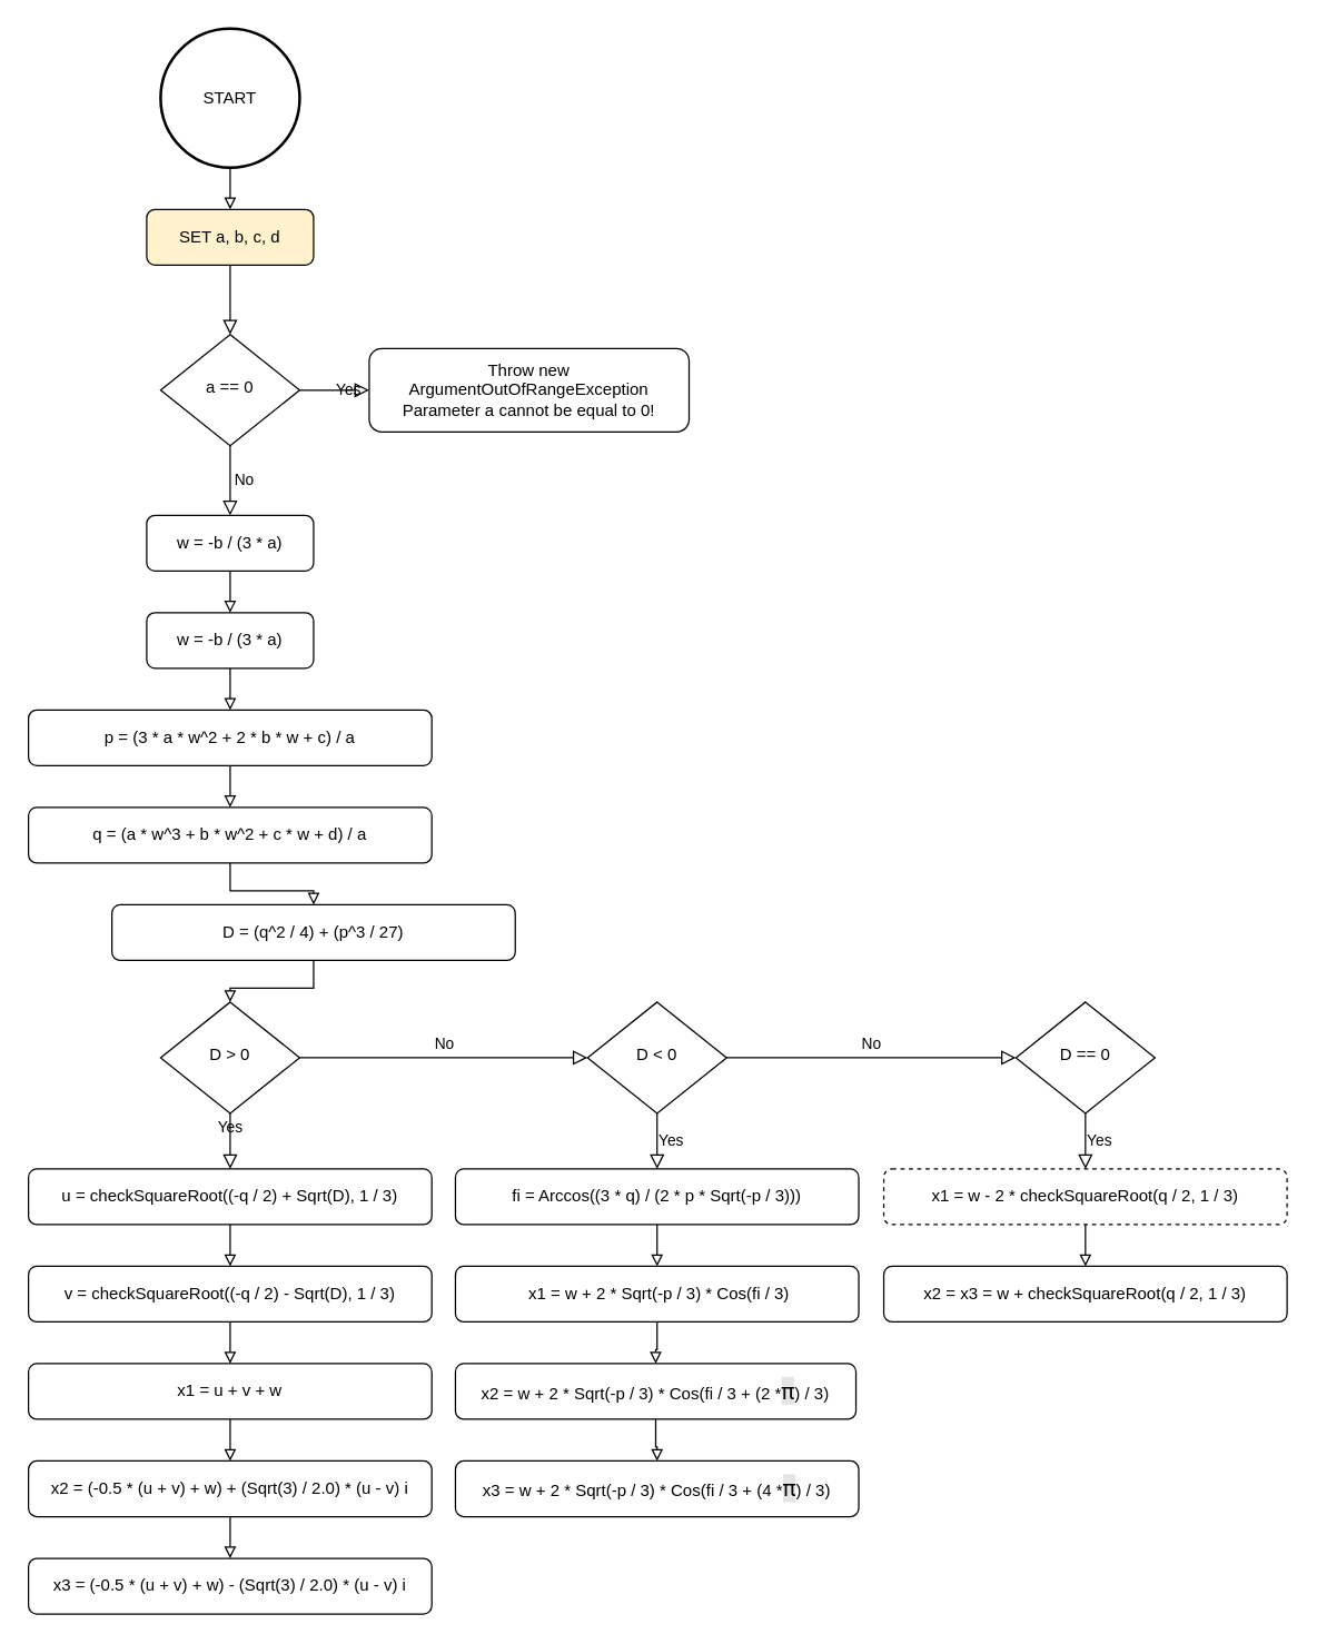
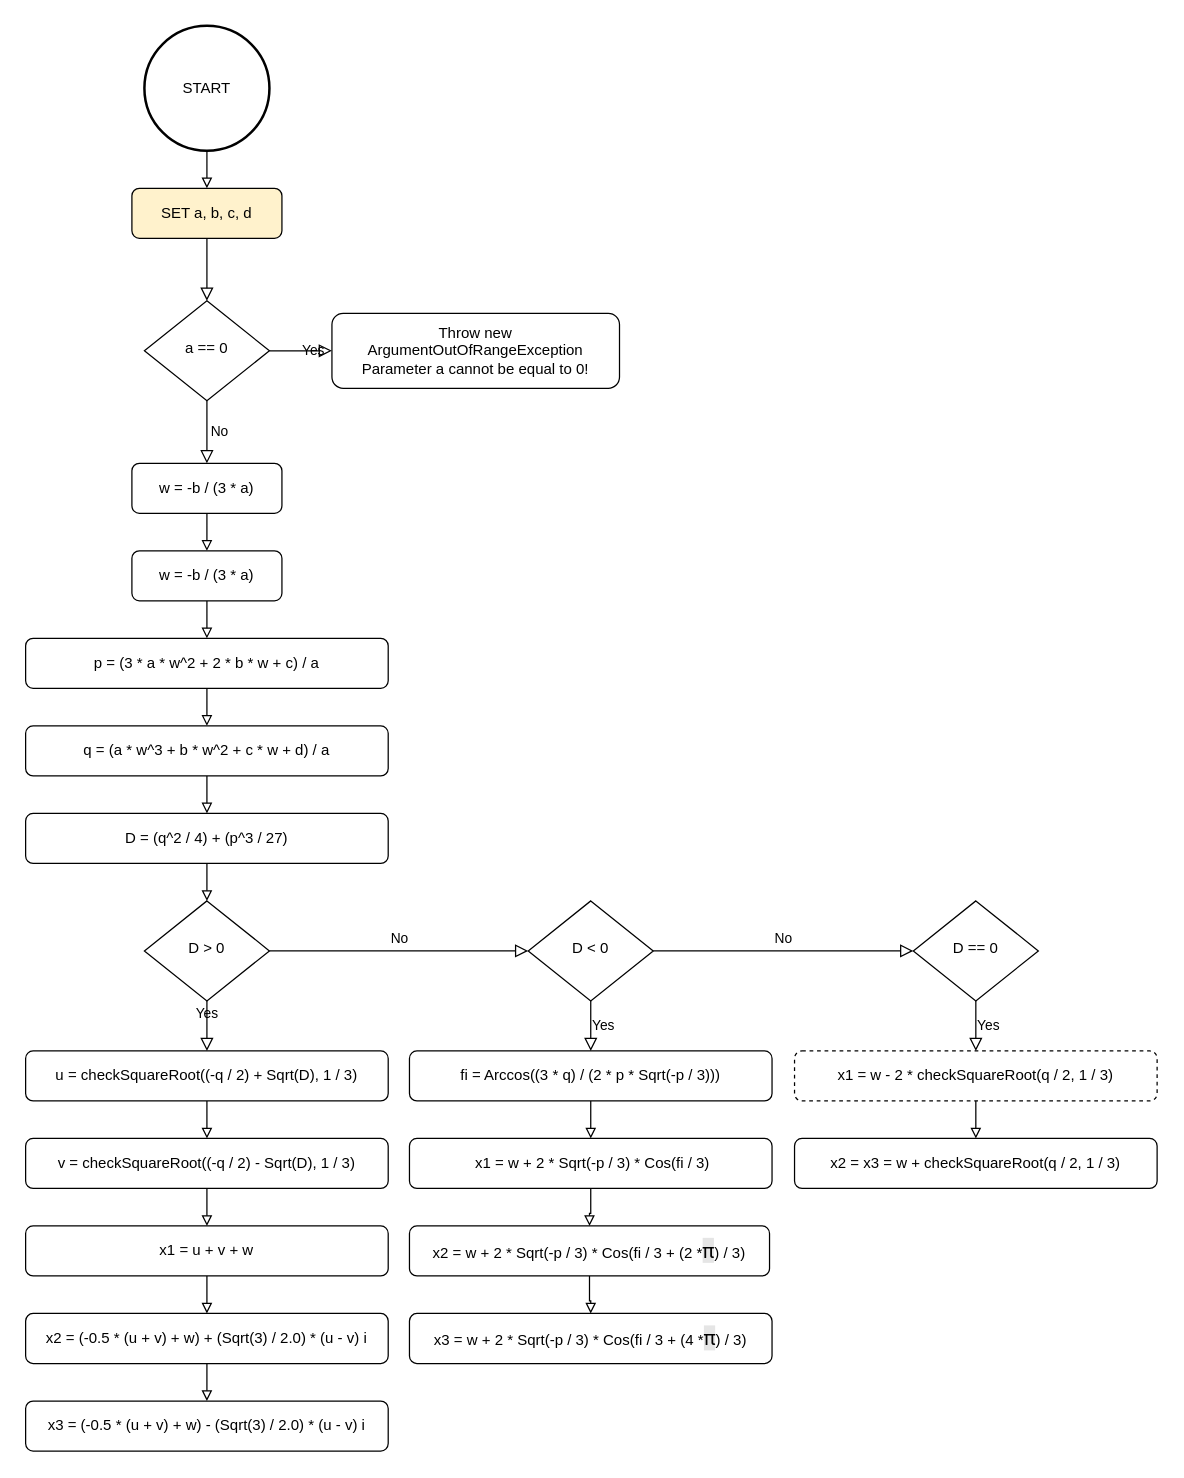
  <mxCell id="0" />
  <mxCell id="1" parent="0" />
  <mxCell id="2" value="" style="rounded=0;html=1;jettySize=auto;orthogonalLoop=1;fontSize=11;endArrow=block;endFill=0;endSize=8;strokeWidth=1;shadow=0;labelBackgroundColor=none;edgeStyle=orthogonalEdgeStyle;" parent="1" source="3" target="4" edge="1"><mxGeometry relative="1" as="geometry" /></mxCell>
  <mxCell id="3" value="SET a, b, c, d" style="rounded=1;whiteSpace=wrap;html=1;fontSize=12;glass=0;strokeWidth=1;shadow=0;fillColor=#fff2cc;" parent="1" vertex="1"><mxGeometry x="105" y="150" width="120" height="40" as="geometry" /></mxCell>
  <mxCell id="4" value="a == 0" style="rhombus;whiteSpace=wrap;html=1;shadow=0;fontFamily=Helvetica;fontSize=12;align=center;strokeWidth=1;spacing=6;spacingTop=-4;" parent="1" vertex="1"><mxGeometry x="115" y="240" width="100" height="80" as="geometry" /></mxCell>
  <mxCell id="5" value="Throw new ArgumentOutOfRangeException&lt;br&gt;Parameter a cannot be equal to 0!" style="rounded=1;whiteSpace=wrap;html=1;fontSize=12;glass=0;strokeWidth=1;shadow=0;" parent="1" vertex="1"><mxGeometry x="265" y="250" width="230" height="60" as="geometry" /></mxCell>
  <mxCell id="6" style="edgeStyle=orthogonalEdgeStyle;rounded=0;orthogonalLoop=1;jettySize=auto;html=1;endArrow=block;endFill=0;" edge="1" parent="1" source="7" target="3"><mxGeometry relative="1" as="geometry" /></mxCell>
  <mxCell id="7" value="START" style="strokeWidth=2;html=1;shape=mxgraph.flowchart.start_2;whiteSpace=wrap;" vertex="1" parent="1"><mxGeometry x="115" y="20" width="100" height="100" as="geometry" /></mxCell>
  <mxCell id="8" value="Yes" style="edgeStyle=orthogonalEdgeStyle;rounded=0;html=1;jettySize=auto;orthogonalLoop=1;fontSize=11;endArrow=block;endFill=0;endSize=8;strokeWidth=1;shadow=0;labelBackgroundColor=none;exitX=1;exitY=0.5;exitDx=0;exitDy=0;" edge="1" parent="1" source="4"><mxGeometry y="10" relative="1" as="geometry"><mxPoint as="offset" /><mxPoint x="365" y="160" as="sourcePoint" /><mxPoint x="265" y="280" as="targetPoint" /></mxGeometry></mxCell>
  <mxCell id="9" style="edgeStyle=orthogonalEdgeStyle;rounded=0;orthogonalLoop=1;jettySize=auto;html=1;endArrow=block;endFill=0;" edge="1" parent="1" source="10" target="13"><mxGeometry relative="1" as="geometry" /></mxCell>
  <mxCell id="10" value="w = -b / (3 * a)" style="rounded=1;whiteSpace=wrap;html=1;fontSize=12;glass=0;strokeWidth=1;shadow=0;" vertex="1" parent="1"><mxGeometry x="105" y="370" width="120" height="40" as="geometry" /></mxCell>
  <mxCell id="11" value="No" style="edgeStyle=orthogonalEdgeStyle;rounded=0;html=1;jettySize=auto;orthogonalLoop=1;fontSize=11;endArrow=block;endFill=0;endSize=8;strokeWidth=1;shadow=0;labelBackgroundColor=none;exitX=0.5;exitY=1;exitDx=0;exitDy=0;entryX=0.5;entryY=0;entryDx=0;entryDy=0;" edge="1" parent="1" source="4" target="10"><mxGeometry y="10" relative="1" as="geometry"><mxPoint as="offset" /><mxPoint x="365" y="180" as="sourcePoint" /><mxPoint x="505" y="180" as="targetPoint" /></mxGeometry></mxCell>
  <mxCell id="12" style="edgeStyle=orthogonalEdgeStyle;rounded=0;orthogonalLoop=1;jettySize=auto;html=1;entryX=0.5;entryY=0;entryDx=0;entryDy=0;endArrow=block;endFill=0;" edge="1" parent="1" source="13" target="15"><mxGeometry relative="1" as="geometry" /></mxCell>
  <mxCell id="13" value="w = -b / (3 * a)" style="rounded=1;whiteSpace=wrap;html=1;fontSize=12;glass=0;strokeWidth=1;shadow=0;" vertex="1" parent="1"><mxGeometry x="105" y="440" width="120" height="40" as="geometry" /></mxCell>
  <mxCell id="14" style="edgeStyle=orthogonalEdgeStyle;rounded=0;orthogonalLoop=1;jettySize=auto;html=1;entryX=0.5;entryY=0;entryDx=0;entryDy=0;endArrow=block;endFill=0;" edge="1" parent="1" source="15" target="17"><mxGeometry relative="1" as="geometry" /></mxCell>
  <mxCell id="15" value="p = (3 * a * w^2 + 2 * b * w + c) / a" style="rounded=1;whiteSpace=wrap;html=1;fontSize=12;glass=0;strokeWidth=1;shadow=0;" vertex="1" parent="1"><mxGeometry x="20" y="510" width="290" height="40" as="geometry" /></mxCell>
  <mxCell id="16" style="edgeStyle=orthogonalEdgeStyle;rounded=0;orthogonalLoop=1;jettySize=auto;html=1;entryX=0.5;entryY=0;entryDx=0;entryDy=0;endArrow=block;endFill=0;" edge="1" parent="1" source="17" target="19"><mxGeometry relative="1" as="geometry" /></mxCell>
  <mxCell id="17" value="q = (a * w^3 + b * w^2 + c * w + d) / a" style="rounded=1;whiteSpace=wrap;html=1;fontSize=12;glass=0;strokeWidth=1;shadow=0;" vertex="1" parent="1"><mxGeometry x="20" y="580" width="290" height="40" as="geometry" /></mxCell>
  <mxCell id="18" style="edgeStyle=orthogonalEdgeStyle;rounded=0;orthogonalLoop=1;jettySize=auto;html=1;endArrow=block;endFill=0;" edge="1" parent="1" source="19" target="20"><mxGeometry relative="1" as="geometry" /></mxCell>
- <mxCell id="19" value="D = (q^2 / 4) + (p^3 / 27)" style="rounded=1;whiteSpace=wrap;html=1;fontSize=12;glass=0;strokeWidth=1;shadow=0;" vertex="1" parent="1"><mxGeometry x="80" y="650" width="290" height="40" as="geometry" /></mxCell>
+ <mxCell id="19" value="D = (q^2 / 4) + (p^3 / 27)" style="rounded=1;whiteSpace=wrap;html=1;fontSize=12;glass=0;strokeWidth=1;shadow=0;" vertex="1" parent="1"><mxGeometry x="20" y="650" width="290" height="40" as="geometry" /></mxCell>
  <mxCell id="20" value="D &amp;gt; 0" style="rhombus;whiteSpace=wrap;html=1;shadow=0;fontFamily=Helvetica;fontSize=12;align=center;strokeWidth=1;spacing=6;spacingTop=-4;" vertex="1" parent="1"><mxGeometry x="115" y="720" width="100" height="80" as="geometry" /></mxCell>
  <mxCell id="21" value="Yes" style="edgeStyle=orthogonalEdgeStyle;rounded=0;html=1;jettySize=auto;orthogonalLoop=1;fontSize=11;endArrow=block;endFill=0;endSize=8;strokeWidth=1;shadow=0;labelBackgroundColor=none;exitX=0.5;exitY=1;exitDx=0;exitDy=0;" edge="1" parent="1" source="20"><mxGeometry y="10" relative="1" as="geometry"><mxPoint as="offset" /><mxPoint x="365" y="160" as="sourcePoint" /><mxPoint x="165" y="840" as="targetPoint" /></mxGeometry></mxCell>
  <mxCell id="22" value="No" style="edgeStyle=orthogonalEdgeStyle;rounded=0;html=1;jettySize=auto;orthogonalLoop=1;fontSize=11;endArrow=block;endFill=0;endSize=8;strokeWidth=1;shadow=0;labelBackgroundColor=none;exitX=1;exitY=0.5;exitDx=0;exitDy=0;entryX=0;entryY=0.5;entryDx=0;entryDy=0;" edge="1" parent="1" source="20" target="23"><mxGeometry y="10" relative="1" as="geometry"><mxPoint as="offset" /><mxPoint x="365" y="180" as="sourcePoint" /><mxPoint x="345" y="760" as="targetPoint" /></mxGeometry></mxCell>
  <mxCell id="23" value="D &amp;lt; 0" style="rhombus;whiteSpace=wrap;html=1;shadow=0;fontFamily=Helvetica;fontSize=12;align=center;strokeWidth=1;spacing=6;spacingTop=-4;" vertex="1" parent="1"><mxGeometry x="422" y="720" width="100" height="80" as="geometry" /></mxCell>
  <mxCell id="24" value="No" style="edgeStyle=orthogonalEdgeStyle;rounded=0;html=1;jettySize=auto;orthogonalLoop=1;fontSize=11;endArrow=block;endFill=0;endSize=8;strokeWidth=1;shadow=0;labelBackgroundColor=none;exitX=1;exitY=0.5;exitDx=0;exitDy=0;entryX=0;entryY=0.5;entryDx=0;entryDy=0;" edge="1" parent="1" source="23" target="25"><mxGeometry y="10" relative="1" as="geometry"><mxPoint as="offset" /><mxPoint x="302" y="770" as="sourcePoint" /><mxPoint x="672" y="760" as="targetPoint" /></mxGeometry></mxCell>
  <mxCell id="25" value="D == 0" style="rhombus;whiteSpace=wrap;html=1;shadow=0;fontFamily=Helvetica;fontSize=12;align=center;strokeWidth=1;spacing=6;spacingTop=-4;" vertex="1" parent="1"><mxGeometry x="730" y="720" width="100" height="80" as="geometry" /></mxCell>
  <mxCell id="26" style="edgeStyle=orthogonalEdgeStyle;rounded=0;orthogonalLoop=1;jettySize=auto;html=1;entryX=0.5;entryY=0;entryDx=0;entryDy=0;endArrow=block;endFill=0;" edge="1" parent="1" source="27" target="29"><mxGeometry relative="1" as="geometry" /></mxCell>
  <mxCell id="27" value="u = checkSquareRoot((-q / 2) + Sqrt(D), 1 / 3)" style="rounded=1;whiteSpace=wrap;html=1;fontSize=12;glass=0;strokeWidth=1;shadow=0;" vertex="1" parent="1"><mxGeometry x="20" y="840" width="290" height="40" as="geometry" /></mxCell>
  <mxCell id="28" style="edgeStyle=orthogonalEdgeStyle;rounded=0;orthogonalLoop=1;jettySize=auto;html=1;entryX=0.5;entryY=0;entryDx=0;entryDy=0;endArrow=block;endFill=0;" edge="1" parent="1" source="29" target="31"><mxGeometry relative="1" as="geometry" /></mxCell>
  <mxCell id="29" value="v = checkSquareRoot((-q / 2) - Sqrt(D), 1 / 3)" style="rounded=1;whiteSpace=wrap;html=1;fontSize=12;glass=0;strokeWidth=1;shadow=0;" vertex="1" parent="1"><mxGeometry x="20" y="910" width="290" height="40" as="geometry" /></mxCell>
  <mxCell id="30" style="edgeStyle=orthogonalEdgeStyle;rounded=0;orthogonalLoop=1;jettySize=auto;html=1;entryX=0.5;entryY=0;entryDx=0;entryDy=0;endArrow=block;endFill=0;" edge="1" parent="1" source="31" target="33"><mxGeometry relative="1" as="geometry" /></mxCell>
  <mxCell id="31" value="x1 =&amp;nbsp;u + v + w" style="rounded=1;whiteSpace=wrap;html=1;fontSize=12;glass=0;strokeWidth=1;shadow=0;" vertex="1" parent="1"><mxGeometry x="20" y="980" width="290" height="40" as="geometry" /></mxCell>
  <mxCell id="32" style="edgeStyle=orthogonalEdgeStyle;rounded=0;orthogonalLoop=1;jettySize=auto;html=1;entryX=0.5;entryY=0;entryDx=0;entryDy=0;endArrow=block;endFill=0;" edge="1" parent="1" source="33" target="34"><mxGeometry relative="1" as="geometry" /></mxCell>
  <mxCell id="33" value="x2 =&amp;nbsp;(-0.5 * (u + v) + w) +&amp;nbsp;(Sqrt(3) / 2.0) * (u - v) i" style="rounded=1;whiteSpace=wrap;html=1;fontSize=12;glass=0;strokeWidth=1;shadow=0;" vertex="1" parent="1"><mxGeometry x="20" y="1050" width="290" height="40" as="geometry" /></mxCell>
  <mxCell id="34" value="x3 =&amp;nbsp;(-0.5 * (u + v) + w) - (Sqrt(3) / 2.0) * (u - v) i" style="rounded=1;whiteSpace=wrap;html=1;fontSize=12;glass=0;strokeWidth=1;shadow=0;" vertex="1" parent="1"><mxGeometry x="20" y="1120" width="290" height="40" as="geometry" /></mxCell>
  <mxCell id="35" style="edgeStyle=orthogonalEdgeStyle;rounded=0;orthogonalLoop=1;jettySize=auto;html=1;entryX=0.5;entryY=0;entryDx=0;entryDy=0;endArrow=block;endFill=0;" edge="1" parent="1" source="36" target="39"><mxGeometry relative="1" as="geometry" /></mxCell>
  <mxCell id="36" value="fi = Arccos((3 * q) / (2 * p * Sqrt(-p / 3)))" style="rounded=1;whiteSpace=wrap;html=1;fontSize=12;glass=0;strokeWidth=1;shadow=0;" vertex="1" parent="1"><mxGeometry x="327" y="840" width="290" height="40" as="geometry" /></mxCell>
  <mxCell id="37" value="Yes" style="edgeStyle=orthogonalEdgeStyle;rounded=0;html=1;jettySize=auto;orthogonalLoop=1;fontSize=11;endArrow=block;endFill=0;endSize=8;strokeWidth=1;shadow=0;labelBackgroundColor=none;exitX=0.5;exitY=1;exitDx=0;exitDy=0;" edge="1" parent="1" source="23" target="36"><mxGeometry y="10" relative="1" as="geometry"><mxPoint as="offset" /><mxPoint x="175" y="810" as="sourcePoint" /><mxPoint x="175" y="850" as="targetPoint" /></mxGeometry></mxCell>
  <mxCell id="38" style="edgeStyle=orthogonalEdgeStyle;rounded=0;orthogonalLoop=1;jettySize=auto;html=1;entryX=0.5;entryY=0;entryDx=0;entryDy=0;endArrow=block;endFill=0;" edge="1" parent="1" source="39" target="41"><mxGeometry relative="1" as="geometry" /></mxCell>
  <mxCell id="39" value="&amp;nbsp;x1 = w + 2 * Sqrt(-p / 3) * Cos(fi / 3)" style="rounded=1;whiteSpace=wrap;html=1;fontSize=12;glass=0;strokeWidth=1;shadow=0;" vertex="1" parent="1"><mxGeometry x="327" y="910" width="290" height="40" as="geometry" /></mxCell>
  <mxCell id="40" style="edgeStyle=orthogonalEdgeStyle;rounded=0;orthogonalLoop=1;jettySize=auto;html=1;entryX=0.5;entryY=0;entryDx=0;entryDy=0;endArrow=block;endFill=0;" edge="1" parent="1" source="41" target="42"><mxGeometry relative="1" as="geometry" /></mxCell>
  <mxCell id="41" value="x2 =&amp;nbsp;w + 2 * Sqrt(-p / 3) * Cos(fi / 3 + (2 *&lt;span style=&quot;font-family: &amp;#34;inter&amp;#34; , sans-serif ; font-size: medium ; background-color: rgb(229 , 229 , 229)&quot;&gt;π&lt;/span&gt;) / 3)" style="rounded=1;whiteSpace=wrap;html=1;fontSize=12;glass=0;strokeWidth=1;shadow=0;" vertex="1" parent="1"><mxGeometry x="327" y="980" width="288" height="40" as="geometry" /></mxCell>
  <mxCell id="42" value="x3 =&amp;nbsp;w + 2 * Sqrt(-p / 3) * Cos(fi / 3 + (4 *&lt;span style=&quot;font-family: &amp;#34;inter&amp;#34; , sans-serif ; font-size: medium ; background-color: rgb(229 , 229 , 229)&quot;&gt;π&lt;/span&gt;) / 3)" style="rounded=1;whiteSpace=wrap;html=1;fontSize=12;glass=0;strokeWidth=1;shadow=0;" vertex="1" parent="1"><mxGeometry x="327" y="1050" width="290" height="40" as="geometry" /></mxCell>
  <mxCell id="43" style="edgeStyle=orthogonalEdgeStyle;rounded=0;orthogonalLoop=1;jettySize=auto;html=1;endArrow=block;endFill=0;" edge="1" parent="1" source="44" target="45"><mxGeometry relative="1" as="geometry" /></mxCell>
  <mxCell id="44" value="x1 =&amp;nbsp;w - 2 * checkSquareRoot(q / 2, 1 / 3)" style="rounded=1;whiteSpace=wrap;html=1;fontSize=12;glass=0;strokeWidth=1;shadow=0;dashed=1;" vertex="1" parent="1"><mxGeometry x="635" y="840" width="290" height="40" as="geometry" /></mxCell>
  <mxCell id="45" value="x2 = x3 =&amp;nbsp;w + checkSquareRoot(q / 2, 1 / 3)" style="rounded=1;whiteSpace=wrap;html=1;fontSize=12;glass=0;strokeWidth=1;shadow=0;" vertex="1" parent="1"><mxGeometry x="635" y="910" width="290" height="40" as="geometry" /></mxCell>
  <mxCell id="46" value="Yes" style="edgeStyle=orthogonalEdgeStyle;rounded=0;html=1;jettySize=auto;orthogonalLoop=1;fontSize=11;endArrow=block;endFill=0;endSize=8;strokeWidth=1;shadow=0;labelBackgroundColor=none;exitX=0.5;exitY=1;exitDx=0;exitDy=0;" edge="1" parent="1" source="25" target="44"><mxGeometry y="10" relative="1" as="geometry"><mxPoint as="offset" /><mxPoint x="482" y="810" as="sourcePoint" /><mxPoint x="482" y="850" as="targetPoint" /></mxGeometry></mxCell>
